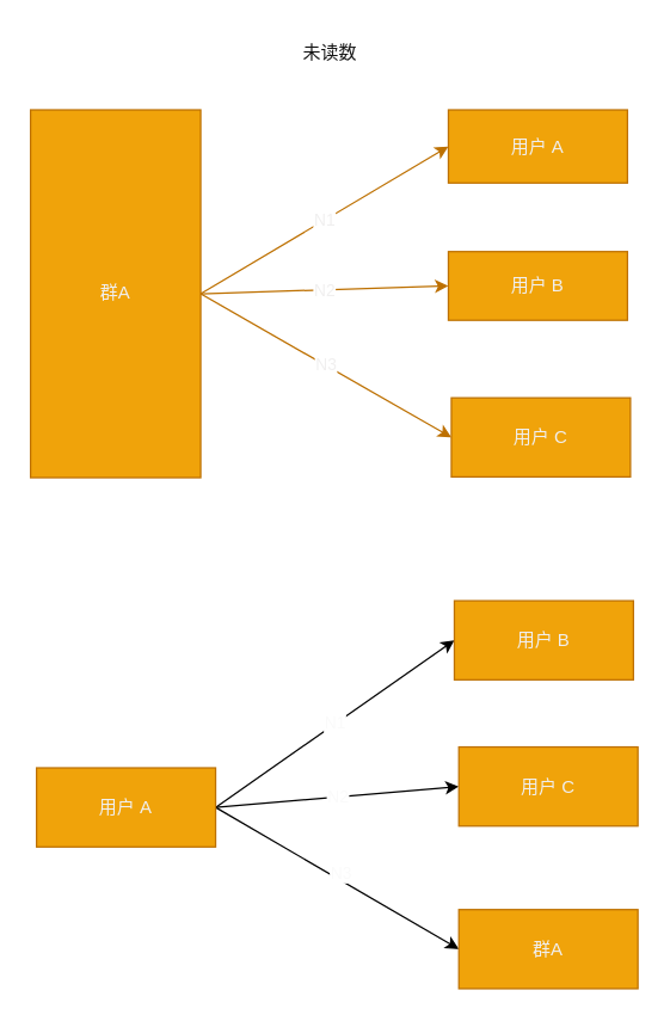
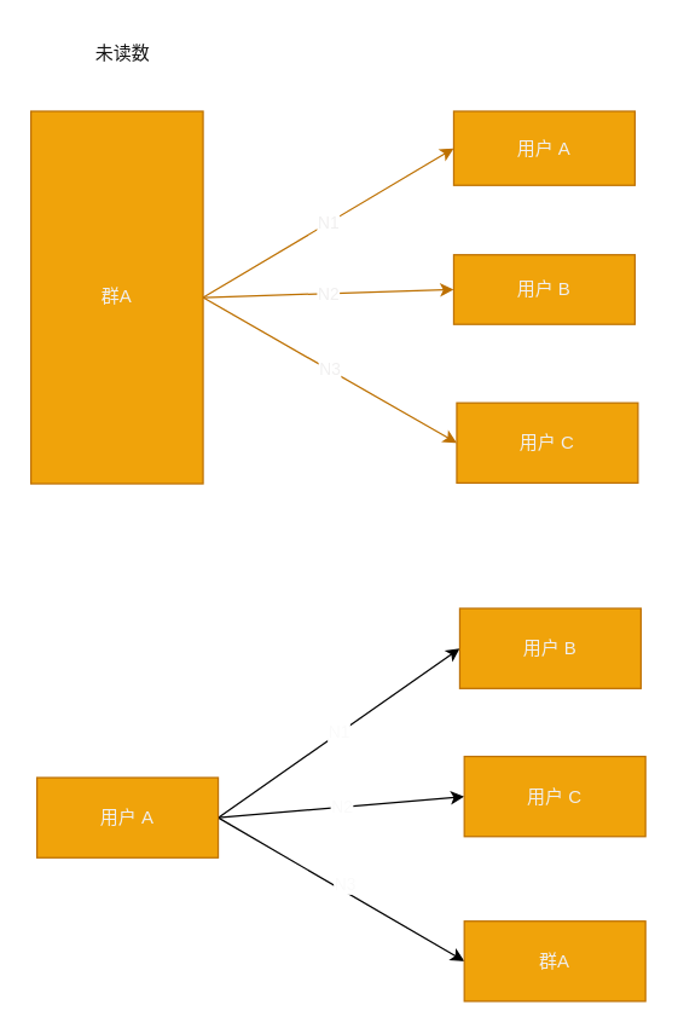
  <mxCell id="0" />
  <mxCell id="1" parent="0" />
  <mxCell id="2" value="N1" style="edgeStyle=none;html=1;exitX=1;exitY=0.5;exitDx=0;exitDy=0;entryX=0;entryY=0.5;entryDx=0;entryDy=0;fillColor=#f0a30a;strokeColor=#BD7000;fontColor=#f0efef;" edge="1" parent="1" source="5" target="6"><mxGeometry relative="1" as="geometry" /></mxCell>
  <mxCell id="3" value="N2" style="edgeStyle=none;html=1;exitX=1;exitY=0.5;exitDx=0;exitDy=0;entryX=0;entryY=0.5;entryDx=0;entryDy=0;fillColor=#f0a30a;strokeColor=#BD7000;fontColor=#f0efef;" edge="1" parent="1" source="5" target="7"><mxGeometry relative="1" as="geometry" /></mxCell>
  <mxCell id="4" value="N3" style="edgeStyle=none;html=1;exitX=1;exitY=0.5;exitDx=0;exitDy=0;entryX=0;entryY=0.5;entryDx=0;entryDy=0;fillColor=#f0a30a;strokeColor=#BD7000;fontColor=#f0efef;" edge="1" parent="1" source="5" target="8"><mxGeometry relative="1" as="geometry" /></mxCell>
  <mxCell id="5" value="群A" style="rounded=0;whiteSpace=wrap;html=1;fillColor=#f0a30a;fontColor=#f0efef;strokeColor=#BD7000;" vertex="1" parent="1"><mxGeometry x="20" y="73" width="114" height="246.5" as="geometry" /></mxCell>
  <mxCell id="6" value="用户 A" style="rounded=0;whiteSpace=wrap;html=1;fillColor=#f0a30a;fontColor=#f0efef;strokeColor=#BD7000;" vertex="1" parent="1"><mxGeometry x="300" y="73" width="120" height="49" as="geometry" /></mxCell>
  <mxCell id="7" value="用户 B" style="rounded=0;whiteSpace=wrap;html=1;fillColor=#f0a30a;fontColor=#f0efef;strokeColor=#BD7000;" vertex="1" parent="1"><mxGeometry x="300" y="168" width="120" height="46" as="geometry" /></mxCell>
  <mxCell id="8" value="用户 C" style="rounded=0;whiteSpace=wrap;html=1;fillColor=#f0a30a;fontColor=#f0efef;strokeColor=#BD7000;" vertex="1" parent="1"><mxGeometry x="302" y="266" width="120" height="53" as="geometry" /></mxCell>
- <mxCell id="9" value="未读数" style="text;html=1;strokeColor=none;fillColor=none;align=center;verticalAlign=middle;whiteSpace=wrap;rounded=0;fontColor=#141414;" vertex="1" parent="1"><mxGeometry x="191" y="20" width="60" height="30" as="geometry" /></mxCell>
+ <mxCell id="9" value="未读数" style="text;html=1;strokeColor=none;fillColor=none;align=center;verticalAlign=middle;whiteSpace=wrap;rounded=0;fontColor=#141414;" vertex="1" parent="1"><mxGeometry x="51" y="20" width="60" height="30" as="geometry" /></mxCell>
  <mxCell id="10" style="edgeStyle=none;html=1;exitX=1;exitY=0.5;exitDx=0;exitDy=0;entryX=0;entryY=0.5;entryDx=0;entryDy=0;fontColor=#141414;" edge="1" parent="1" source="16" target="17"><mxGeometry relative="1" as="geometry" /></mxCell>
  <mxCell id="11" value="N1" style="edgeLabel;html=1;align=center;verticalAlign=middle;resizable=0;points=[];fontColor=#fafafa;" vertex="1" connectable="0" parent="10"><mxGeometry x="-0.084" y="1" relative="1" as="geometry"><mxPoint x="7" y="-5" as="offset" /></mxGeometry></mxCell>
  <mxCell id="12" style="edgeStyle=none;html=1;exitX=1;exitY=0.5;exitDx=0;exitDy=0;entryX=0;entryY=0.5;entryDx=0;entryDy=0;fontColor=#141414;" edge="1" parent="1" source="16" target="18"><mxGeometry relative="1" as="geometry" /></mxCell>
  <mxCell id="13" value="N2" style="edgeLabel;html=1;align=center;verticalAlign=middle;resizable=0;points=[];fontColor=#fafafa;" vertex="1" connectable="0" parent="12"><mxGeometry x="-0.093" y="1" relative="1" as="geometry"><mxPoint x="8" as="offset" /></mxGeometry></mxCell>
  <mxCell id="14" style="edgeStyle=none;html=1;exitX=1;exitY=0.5;exitDx=0;exitDy=0;entryX=0;entryY=0.5;entryDx=0;entryDy=0;fontColor=#141414;" edge="1" parent="1" source="16" target="19"><mxGeometry relative="1" as="geometry" /></mxCell>
  <mxCell id="15" value="N3" style="edgeLabel;html=1;align=center;verticalAlign=middle;resizable=0;points=[];fontColor=#fafafa;" vertex="1" connectable="0" parent="14"><mxGeometry x="-0.139" y="3" relative="1" as="geometry"><mxPoint x="12" y="6" as="offset" /></mxGeometry></mxCell>
  <mxCell id="16" value="用户 A" style="rounded=0;whiteSpace=wrap;html=1;fillColor=#f0a30a;fontColor=#f0efef;strokeColor=#BD7000;" vertex="1" parent="1"><mxGeometry x="24" y="514" width="120" height="53" as="geometry" /></mxCell>
  <mxCell id="17" value="用户 B" style="rounded=0;whiteSpace=wrap;html=1;fillColor=#f0a30a;fontColor=#f0efef;strokeColor=#BD7000;" vertex="1" parent="1"><mxGeometry x="304" y="402" width="120" height="53" as="geometry" /></mxCell>
  <mxCell id="18" value="用户 C" style="rounded=0;whiteSpace=wrap;html=1;fillColor=#f0a30a;fontColor=#f0efef;strokeColor=#BD7000;" vertex="1" parent="1"><mxGeometry x="307" y="500" width="120" height="53" as="geometry" /></mxCell>
  <mxCell id="19" value="群A" style="rounded=0;whiteSpace=wrap;html=1;fillColor=#f0a30a;fontColor=#f0efef;strokeColor=#BD7000;" vertex="1" parent="1"><mxGeometry x="307" y="609" width="120" height="53" as="geometry" /></mxCell>
